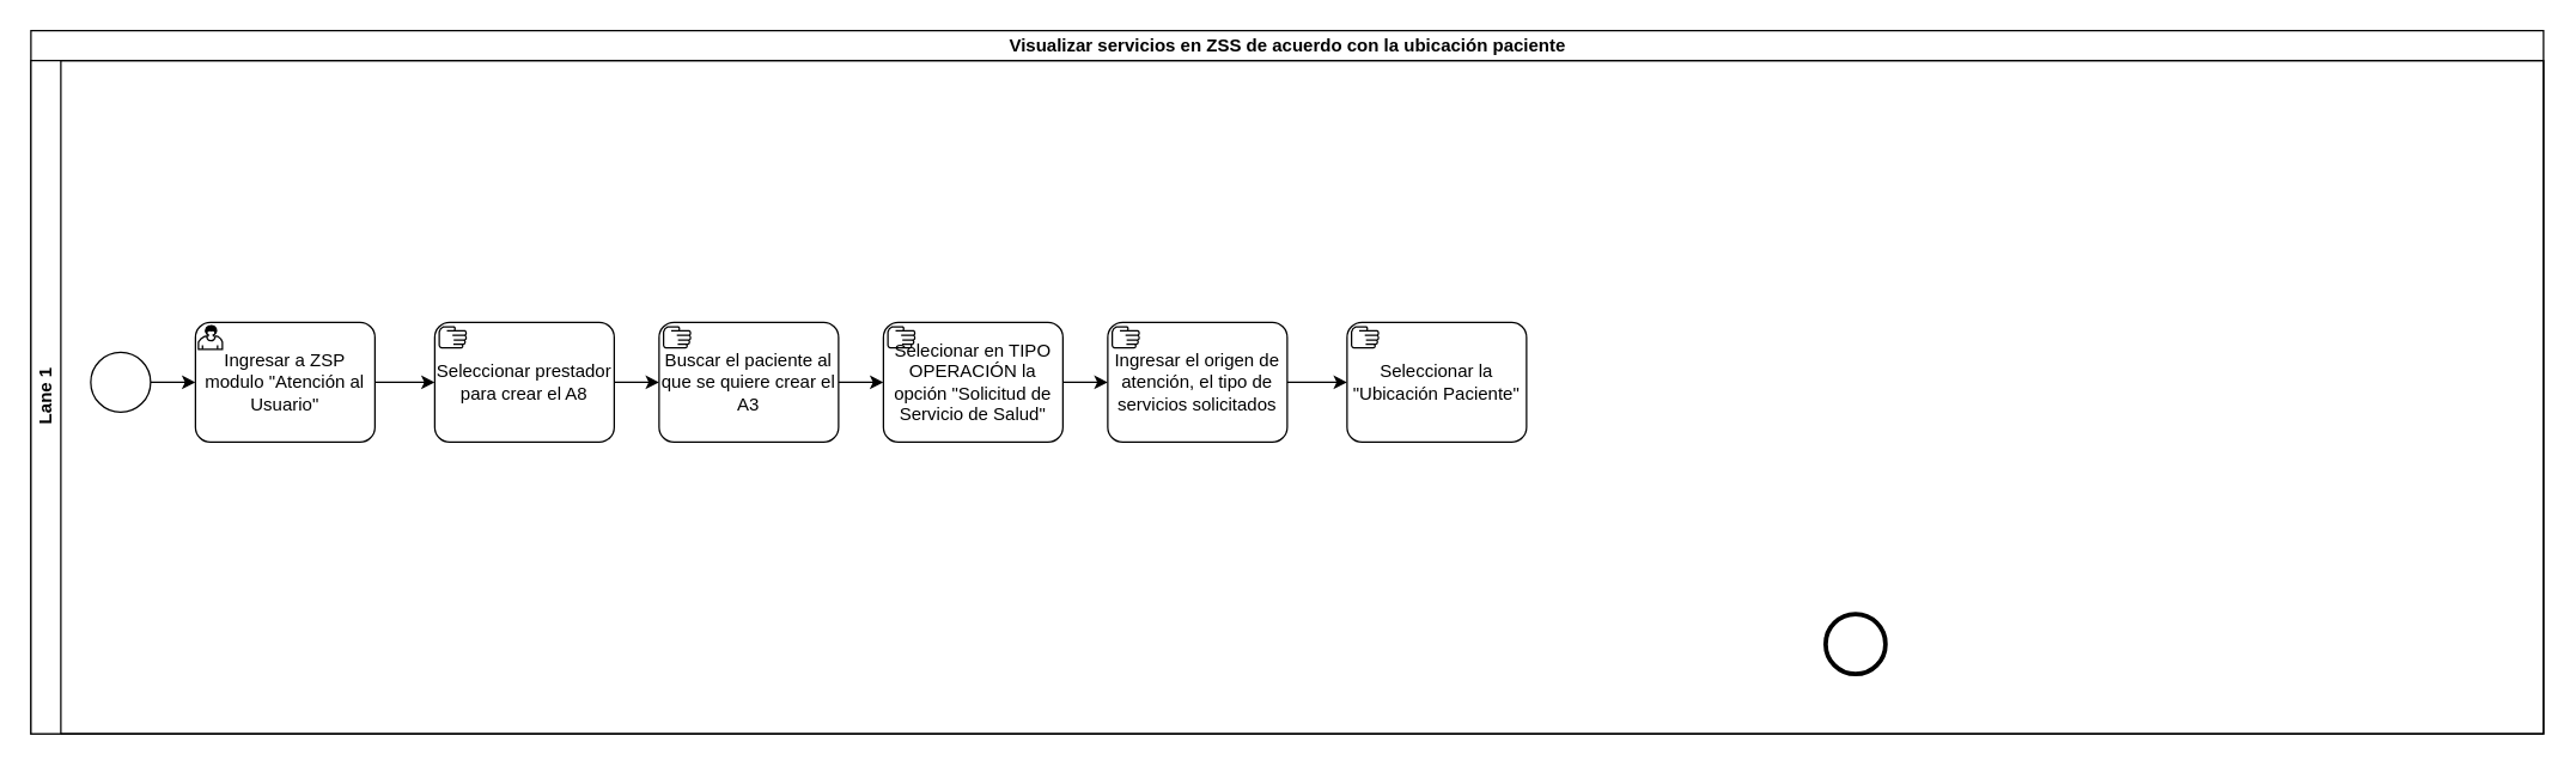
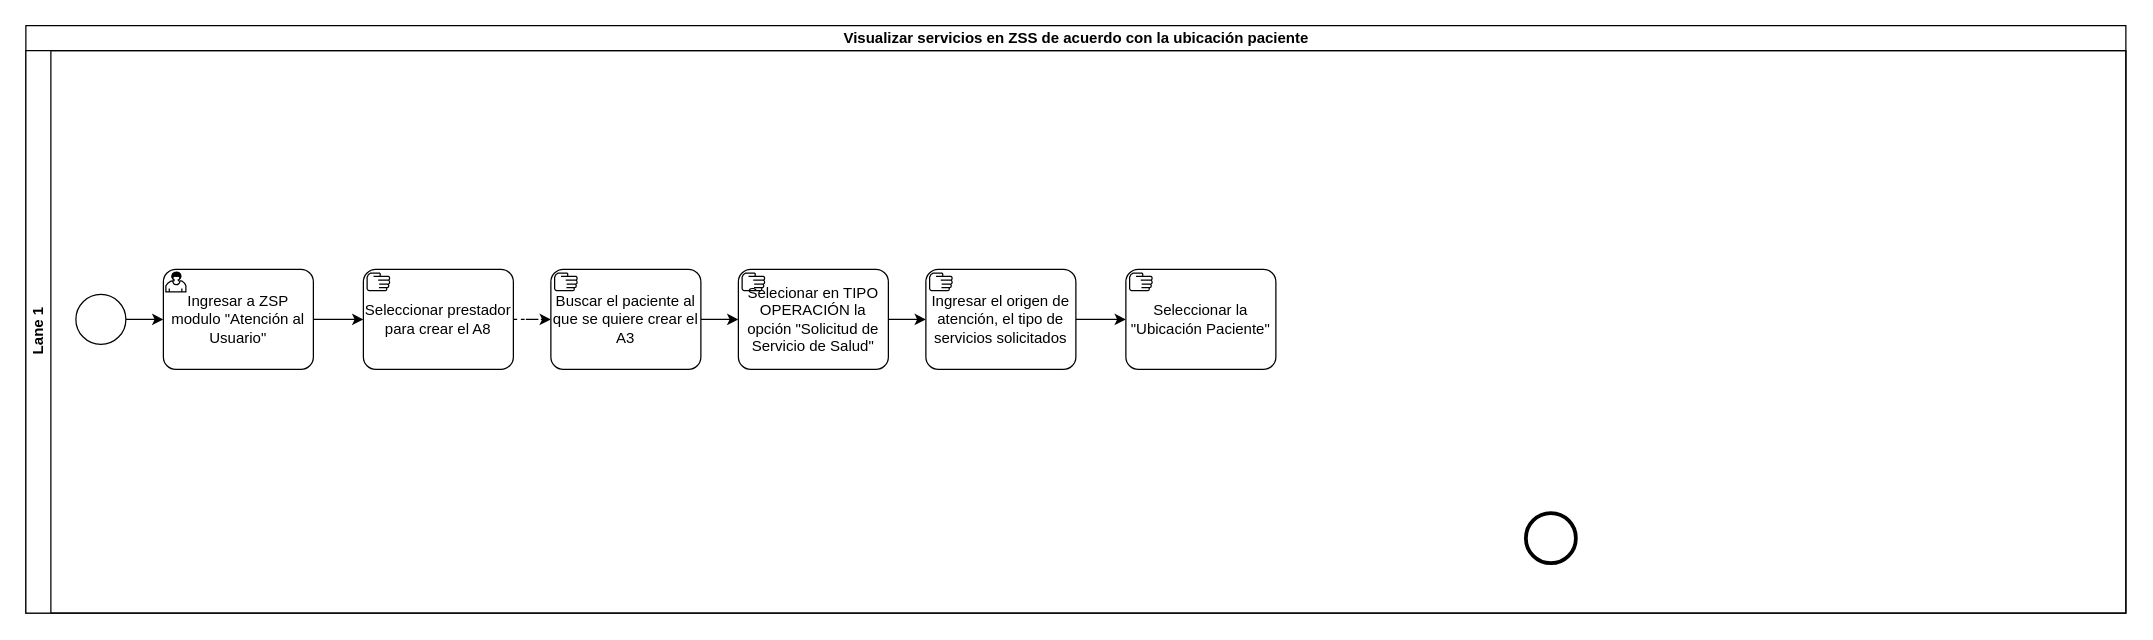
  <mxCell id="0" />
  <mxCell id="1" parent="0" />
  <mxCell id="2" value="Visualizar servicios en ZSS de acuerdo con la ubicación paciente" style="swimlane;childLayout=stackLayout;resizeParent=1;resizeParentMax=0;horizontal=1;startSize=20;horizontalStack=0;html=1;" vertex="1" parent="1"><mxGeometry x="20" y="20" width="1680" height="470" as="geometry" /></mxCell>
  <mxCell id="3" value="Lane 1" style="swimlane;startSize=20;horizontal=0;html=1;" vertex="1" parent="2"><mxGeometry y="20" width="1680" height="450" as="geometry" /></mxCell>
  <mxCell id="4" value="" style="points=[[0.145,0.145,0],[0.5,0,0],[0.855,0.145,0],[1,0.5,0],[0.855,0.855,0],[0.5,1,0],[0.145,0.855,0],[0,0.5,0]];shape=mxgraph.bpmn.event;html=1;verticalLabelPosition=bottom;labelBackgroundColor=#ffffff;verticalAlign=top;align=center;perimeter=ellipsePerimeter;outlineConnect=0;aspect=fixed;outline=end;symbol=terminate2;" vertex="1" parent="3"><mxGeometry x="1200" y="370" width="40" height="40" as="geometry" /></mxCell>
  <mxCell id="5" value="" style="edgeStyle=orthogonalEdgeStyle;rounded=0;orthogonalLoop=1;jettySize=auto;html=1;entryX=0;entryY=0.5;entryDx=0;entryDy=0;entryPerimeter=0;" edge="1" parent="3" source="6" target="8"><mxGeometry relative="1" as="geometry"><mxPoint x="120" y="215" as="targetPoint" /></mxGeometry></mxCell>
  <mxCell id="6" value="" style="points=[[0.145,0.145,0],[0.5,0,0],[0.855,0.145,0],[1,0.5,0],[0.855,0.855,0],[0.5,1,0],[0.145,0.855,0],[0,0.5,0]];shape=mxgraph.bpmn.event;html=1;verticalLabelPosition=bottom;labelBackgroundColor=#ffffff;verticalAlign=top;align=center;perimeter=ellipsePerimeter;outlineConnect=0;aspect=fixed;outline=standard;symbol=general;" vertex="1" parent="3"><mxGeometry x="40" y="195" width="40" height="40" as="geometry" /></mxCell>
  <mxCell id="7" style="edgeStyle=orthogonalEdgeStyle;rounded=0;orthogonalLoop=1;jettySize=auto;html=1;" edge="1" parent="3" source="8" target="10"><mxGeometry relative="1" as="geometry"><mxPoint x="270" y="215" as="targetPoint" /></mxGeometry></mxCell>
  <mxCell id="8" value="Ingresar a ZSP modulo &quot;Atención al Usuario&quot;" style="points=[[0.25,0,0],[0.5,0,0],[0.75,0,0],[1,0.25,0],[1,0.5,0],[1,0.75,0],[0.75,1,0],[0.5,1,0],[0.25,1,0],[0,0.75,0],[0,0.5,0],[0,0.25,0]];shape=mxgraph.bpmn.task;whiteSpace=wrap;rectStyle=rounded;size=10;html=1;container=1;expand=0;collapsible=0;taskMarker=user;" vertex="1" parent="3"><mxGeometry x="110" y="175" width="120" height="80" as="geometry" /></mxCell>
- <mxCell id="9" style="edgeStyle=orthogonalEdgeStyle;rounded=0;orthogonalLoop=1;jettySize=auto;html=1;" edge="1" parent="3" source="10" target="12"><mxGeometry relative="1" as="geometry" /></mxCell>
+ <mxCell id="9" style="edgeStyle=orthogonalEdgeStyle;rounded=0;orthogonalLoop=1;jettySize=auto;html=1;dashed=1;" edge="1" parent="3" source="10" target="12"><mxGeometry relative="1" as="geometry" /></mxCell>
  <mxCell id="10" value="Seleccionar prestador para crear el A8" style="points=[[0.25,0,0],[0.5,0,0],[0.75,0,0],[1,0.25,0],[1,0.5,0],[1,0.75,0],[0.75,1,0],[0.5,1,0],[0.25,1,0],[0,0.75,0],[0,0.5,0],[0,0.25,0]];shape=mxgraph.bpmn.task;whiteSpace=wrap;rectStyle=rounded;size=10;html=1;container=1;expand=0;collapsible=0;taskMarker=manual;" vertex="1" parent="3"><mxGeometry x="270" y="175" width="120" height="80" as="geometry" /></mxCell>
  <mxCell id="11" style="edgeStyle=orthogonalEdgeStyle;rounded=0;orthogonalLoop=1;jettySize=auto;html=1;entryX=0;entryY=0.5;entryDx=0;entryDy=0;entryPerimeter=0;" edge="1" parent="3" source="12" target="14"><mxGeometry relative="1" as="geometry"><mxPoint x="580" y="215" as="targetPoint" /></mxGeometry></mxCell>
  <mxCell id="12" value="Buscar el paciente al que se quiere crear el A3" style="points=[[0.25,0,0],[0.5,0,0],[0.75,0,0],[1,0.25,0],[1,0.5,0],[1,0.75,0],[0.75,1,0],[0.5,1,0],[0.25,1,0],[0,0.75,0],[0,0.5,0],[0,0.25,0]];shape=mxgraph.bpmn.task;whiteSpace=wrap;rectStyle=rounded;size=10;html=1;container=1;expand=0;collapsible=0;taskMarker=manual;" vertex="1" parent="3"><mxGeometry x="420" y="175" width="120" height="80" as="geometry" /></mxCell>
  <mxCell id="13" style="edgeStyle=orthogonalEdgeStyle;rounded=0;orthogonalLoop=1;jettySize=auto;html=1;" edge="1" parent="3" source="14" target="16"><mxGeometry relative="1" as="geometry" /></mxCell>
  <mxCell id="14" value="Selecionar en TIPO OPERACIÓN la opción &quot;Solicitud de Servicio de Salud&quot;" style="points=[[0.25,0,0],[0.5,0,0],[0.75,0,0],[1,0.25,0],[1,0.5,0],[1,0.75,0],[0.75,1,0],[0.5,1,0],[0.25,1,0],[0,0.75,0],[0,0.5,0],[0,0.25,0]];shape=mxgraph.bpmn.task;whiteSpace=wrap;rectStyle=rounded;size=10;html=1;container=1;expand=0;collapsible=0;taskMarker=manual;" vertex="1" parent="3"><mxGeometry x="570" y="175" width="120" height="80" as="geometry" /></mxCell>
  <mxCell id="15" style="edgeStyle=orthogonalEdgeStyle;rounded=0;orthogonalLoop=1;jettySize=auto;html=1;entryX=0;entryY=0.5;entryDx=0;entryDy=0;entryPerimeter=0;" edge="1" parent="3" source="16" target="17"><mxGeometry relative="1" as="geometry"><mxPoint x="900" y="215" as="targetPoint" /></mxGeometry></mxCell>
  <mxCell id="16" value="Ingresar el origen de atención, el tipo de servicios solicitados" style="points=[[0.25,0,0],[0.5,0,0],[0.75,0,0],[1,0.25,0],[1,0.5,0],[1,0.75,0],[0.75,1,0],[0.5,1,0],[0.25,1,0],[0,0.75,0],[0,0.5,0],[0,0.25,0]];shape=mxgraph.bpmn.task;whiteSpace=wrap;rectStyle=rounded;size=10;html=1;container=1;expand=0;collapsible=0;taskMarker=manual;" vertex="1" parent="3"><mxGeometry x="720" y="175" width="120" height="80" as="geometry" /></mxCell>
  <mxCell id="17" value="Seleccionar la &quot;Ubicación Paciente&quot;" style="points=[[0.25,0,0],[0.5,0,0],[0.75,0,0],[1,0.25,0],[1,0.5,0],[1,0.75,0],[0.75,1,0],[0.5,1,0],[0.25,1,0],[0,0.75,0],[0,0.5,0],[0,0.25,0]];shape=mxgraph.bpmn.task;whiteSpace=wrap;rectStyle=rounded;size=10;html=1;container=1;expand=0;collapsible=0;taskMarker=manual;" vertex="1" parent="3"><mxGeometry x="880" y="175" width="120" height="80" as="geometry" /></mxCell>
